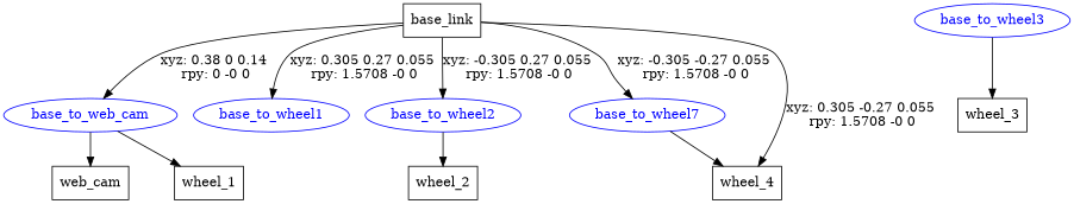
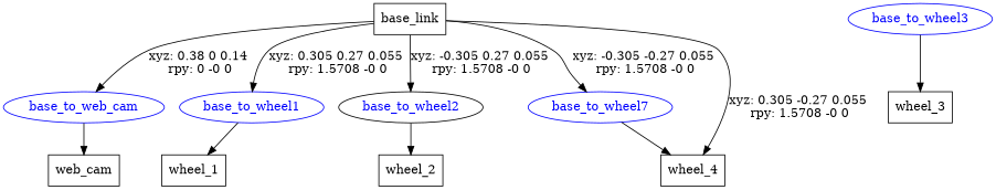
  digraph {
    node [shape=box]
    n1 [label=base_link]
    base_to_web_cam [color=blue fontcolor=blue shape=ellipse]
    base_to_wheel1 [color=blue fontcolor=blue shape=ellipse]
-   base_to_wheel2 [color=blue fontcolor=blue shape=ellipse]
+   base_to_wheel2 [color=black fontcolor=blue shape=ellipse]
    n5 [color=blue fontcolor=blue label=base_to_wheel7 shape=ellipse]
    n6 [label=wheel_4]
    n7 [label=web_cam]
    n8 [label=wheel_1]
    n9 [label=wheel_2]
    base_to_wheel3 [color=blue fontcolor=blue shape=ellipse]
    n11 [label=wheel_3]
    n1 -> base_to_web_cam [label="xyz: 0.38 0 0.14 \nrpy: 0 -0 0"]
    n1 -> base_to_wheel1 [label="xyz: 0.305 0.27 0.055 \nrpy: 1.5708 -0 0"]
    n1 -> base_to_wheel2 [label="xyz: -0.305 0.27 0.055 \nrpy: 1.5708 -0 0"]
    n1 -> n5 [label="xyz: -0.305 -0.27 0.055 \nrpy: 1.5708 -0 0"]
    n1 -> n6 [label="xyz: 0.305 -0.27 0.055 \nrpy: 1.5708 -0 0"]
    base_to_web_cam -> n7
-   base_to_web_cam -> n8
+   base_to_wheel1 -> n8
    base_to_wheel2 -> n9
    n5 -> n6
    base_to_wheel3 -> n11
  }
